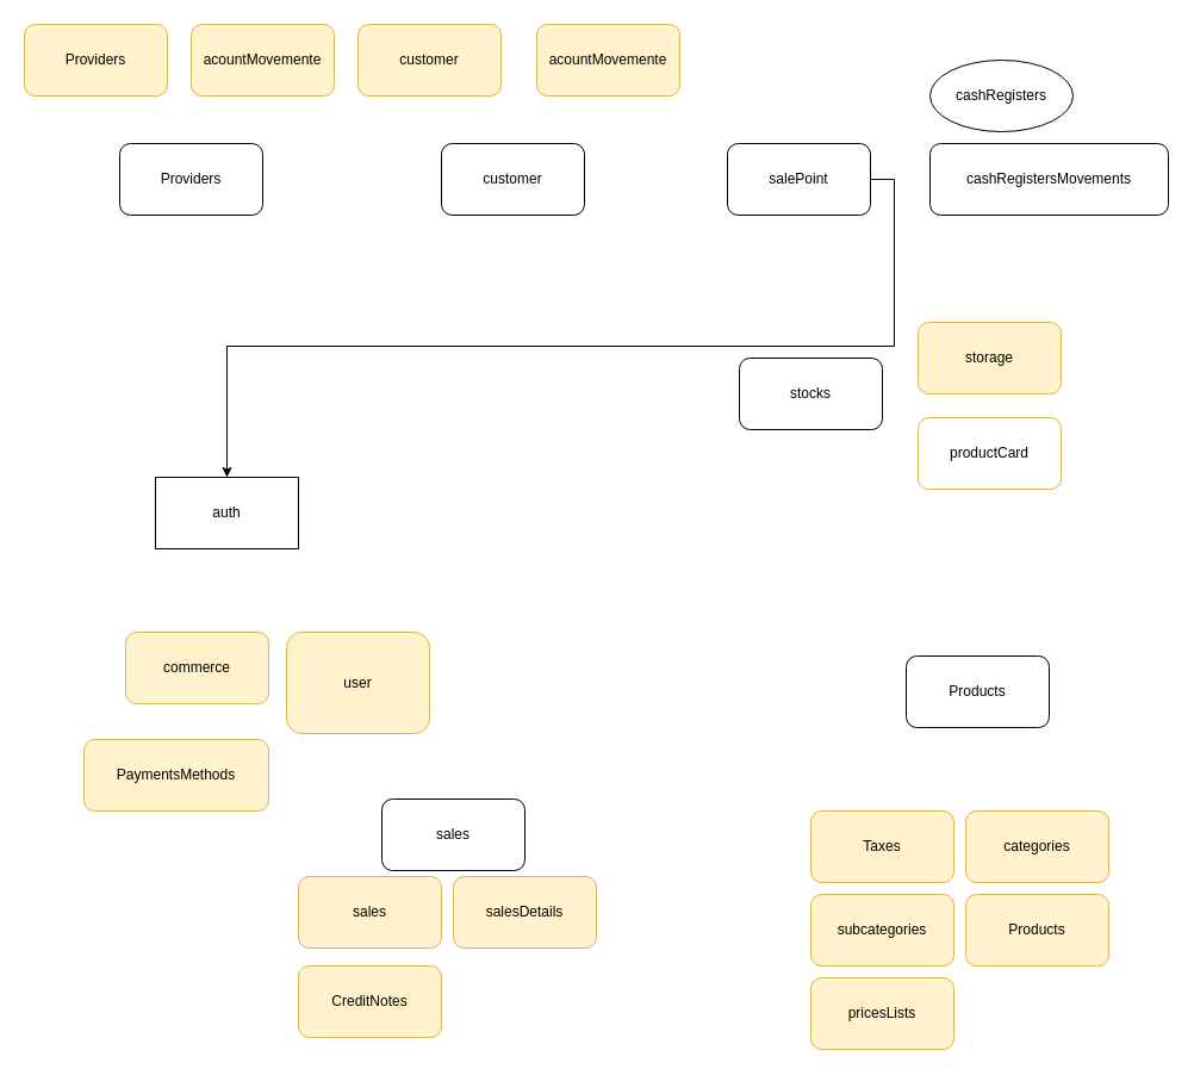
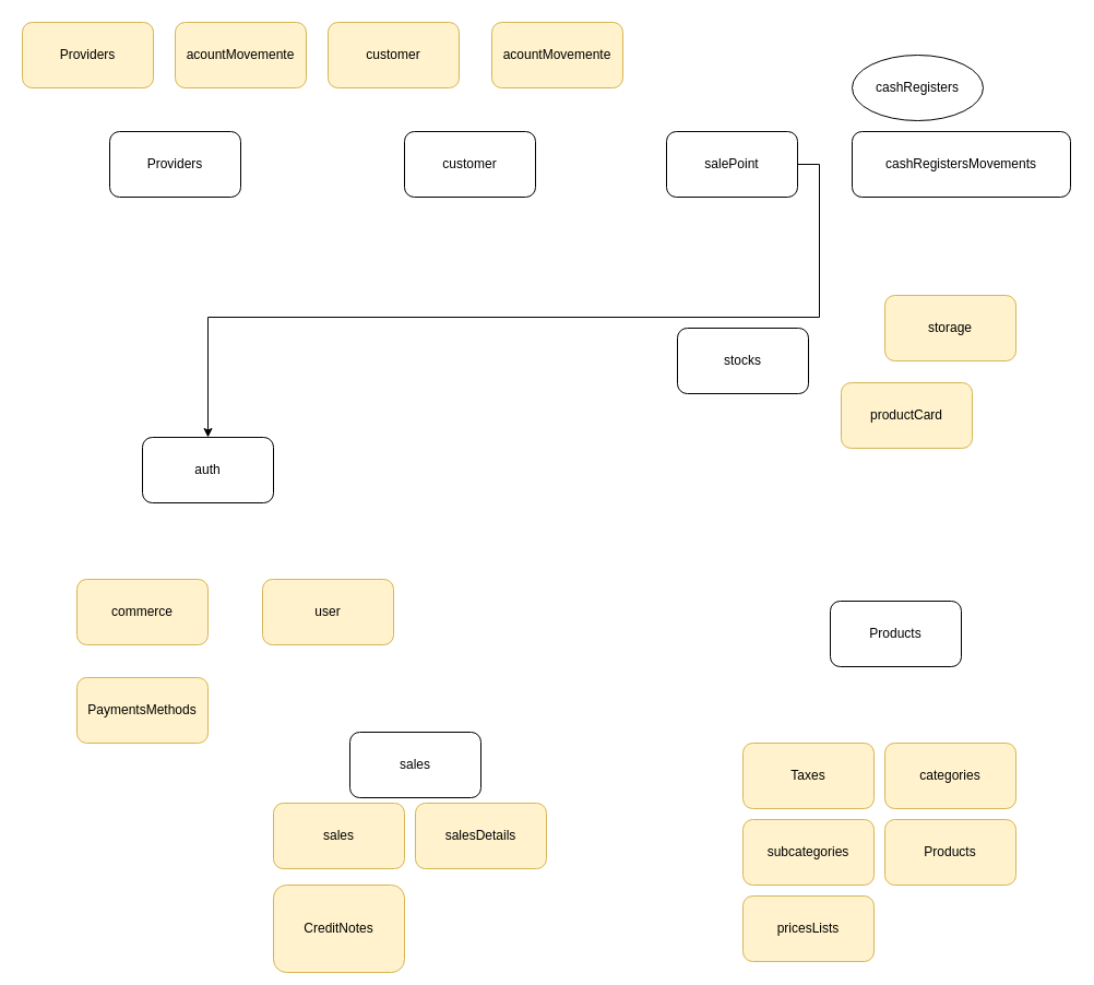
  <mxCell id="0" />
  <mxCell id="1" parent="0" />
- <mxCell id="2" value="user" style="rounded=1;whiteSpace=wrap;html=1;fillColor=#fff2cc;strokeColor=#d6b656;" parent="1" vertex="1"><mxGeometry x="240" y="530" width="120" height="85" as="geometry" /></mxCell>
- <mxCell id="3" value="commerce" style="rounded=1;whiteSpace=wrap;html=1;fillColor=#fff2cc;strokeColor=#d6b656;" parent="1" vertex="1"><mxGeometry x="105" y="530" width="120" height="60" as="geometry" /></mxCell>
+ <mxCell id="2" value="user" style="rounded=1;whiteSpace=wrap;html=1;fillColor=#fff2cc;strokeColor=#d6b656;" parent="1" vertex="1"><mxGeometry x="240" y="530" width="120" height="60" as="geometry" /></mxCell>
+ <mxCell id="3" value="commerce" style="rounded=1;whiteSpace=wrap;html=1;fillColor=#fff2cc;strokeColor=#d6b656;" parent="1" vertex="1"><mxGeometry x="70" y="530" width="120" height="60" as="geometry" /></mxCell>
  <mxCell id="4" style="edgeStyle=orthogonalEdgeStyle;rounded=0;orthogonalLoop=1;jettySize=auto;html=1;exitX=1;exitY=0.5;exitDx=0;exitDy=0;" parent="1" source="5" target="24" edge="1"><mxGeometry relative="1" as="geometry" /></mxCell>
  <mxCell id="5" value="salePoint" style="rounded=1;whiteSpace=wrap;html=1;" parent="1" vertex="1"><mxGeometry x="610" y="120" width="120" height="60" as="geometry" /></mxCell>
  <mxCell id="6" value="Products" style="rounded=1;whiteSpace=wrap;html=1;" parent="1" vertex="1"><mxGeometry x="760" y="550" width="120" height="60" as="geometry" /></mxCell>
- <mxCell id="7" value="storage" style="rounded=1;whiteSpace=wrap;html=1;fillColor=#fff2cc;strokeColor=#d6b656;" parent="1" vertex="1"><mxGeometry x="770" y="270" width="120" height="60" as="geometry" /></mxCell>
+ <mxCell id="7" value="storage" style="rounded=1;whiteSpace=wrap;html=1;fillColor=#fff2cc;strokeColor=#d6b656;" parent="1" vertex="1"><mxGeometry x="810" y="270" width="120" height="60" as="geometry" /></mxCell>
  <mxCell id="8" value="sales" style="rounded=1;whiteSpace=wrap;html=1;" parent="1" vertex="1"><mxGeometry x="320" y="670" width="120" height="60" as="geometry" /></mxCell>
  <mxCell id="9" value="stocks" style="rounded=1;whiteSpace=wrap;html=1;" parent="1" vertex="1"><mxGeometry x="620" y="300" width="120" height="60" as="geometry" /></mxCell>
  <mxCell id="10" value="Products" style="rounded=1;whiteSpace=wrap;html=1;fillColor=#fff2cc;strokeColor=#d6b656;" parent="1" vertex="1"><mxGeometry x="810" y="750" width="120" height="60" as="geometry" /></mxCell>
  <mxCell id="11" value="categories" style="rounded=1;whiteSpace=wrap;html=1;fillColor=#fff2cc;strokeColor=#d6b656;" parent="1" vertex="1"><mxGeometry x="810" y="680" width="120" height="60" as="geometry" /></mxCell>
  <mxCell id="12" value="subcategories" style="rounded=1;whiteSpace=wrap;html=1;fillColor=#fff2cc;strokeColor=#d6b656;" parent="1" vertex="1"><mxGeometry x="680" y="750" width="120" height="60" as="geometry" /></mxCell>
  <mxCell id="13" value="pricesLists" style="rounded=1;whiteSpace=wrap;html=1;fillColor=#fff2cc;strokeColor=#d6b656;" parent="1" vertex="1"><mxGeometry x="680" y="820" width="120" height="60" as="geometry" /></mxCell>
  <mxCell id="14" value="cashRegisters" style="ellipse;whiteSpace=wrap;html=1;" parent="1" vertex="1"><mxGeometry x="780" y="50" width="120" height="60" as="geometry" /></mxCell>
  <mxCell id="15" value="cashRegistersMovements" style="rounded=1;whiteSpace=wrap;html=1;" parent="1" vertex="1"><mxGeometry x="780" y="120" width="200" height="60" as="geometry" /></mxCell>
  <mxCell id="16" value="Taxes" style="rounded=1;whiteSpace=wrap;html=1;fillColor=#fff2cc;strokeColor=#d6b656;" parent="1" vertex="1"><mxGeometry x="680" y="680" width="120" height="60" as="geometry" /></mxCell>
- <mxCell id="17" value="productCard" style="rounded=1;whiteSpace=wrap;html=1;fillColor=#ffffff;strokeColor=#d6b656;" parent="1" vertex="1"><mxGeometry x="770" y="350" width="120" height="60" as="geometry" /></mxCell>
+ <mxCell id="17" value="productCard" style="rounded=1;whiteSpace=wrap;html=1;fillColor=#fff2cc;strokeColor=#d6b656;" parent="1" vertex="1"><mxGeometry x="770" y="350" width="120" height="60" as="geometry" /></mxCell>
  <mxCell id="18" value="customer" style="rounded=1;whiteSpace=wrap;html=1;" parent="1" vertex="1"><mxGeometry x="370" y="120" width="120" height="60" as="geometry" /></mxCell>
  <mxCell id="19" value="customer" style="rounded=1;whiteSpace=wrap;html=1;fillColor=#fff2cc;strokeColor=#d6b656;" parent="1" vertex="1"><mxGeometry x="300" y="20" width="120" height="60" as="geometry" /></mxCell>
  <mxCell id="20" value="acountMovemente" style="rounded=1;whiteSpace=wrap;html=1;fillColor=#fff2cc;strokeColor=#d6b656;" parent="1" vertex="1"><mxGeometry x="450" y="20" width="120" height="60" as="geometry" /></mxCell>
  <mxCell id="21" value="Providers" style="rounded=1;whiteSpace=wrap;html=1;" parent="1" vertex="1"><mxGeometry x="100" y="120" width="120" height="60" as="geometry" /></mxCell>
  <mxCell id="22" value="Providers" style="rounded=1;whiteSpace=wrap;html=1;fillColor=#fff2cc;strokeColor=#d6b656;" parent="1" vertex="1"><mxGeometry x="20" y="20" width="120" height="60" as="geometry" /></mxCell>
  <mxCell id="23" value="acountMovemente" style="rounded=1;whiteSpace=wrap;html=1;fillColor=#fff2cc;strokeColor=#d6b656;" parent="1" vertex="1"><mxGeometry x="160" y="20" width="120" height="60" as="geometry" /></mxCell>
- <mxCell id="24" value="auth" style="whiteSpace=wrap;html=1;rounded=0;" parent="1" vertex="1"><mxGeometry x="130" y="400" width="120" height="60" as="geometry" /></mxCell>
+ <mxCell id="24" value="auth" style="rounded=1;whiteSpace=wrap;html=1;" parent="1" vertex="1"><mxGeometry x="130" y="400" width="120" height="60" as="geometry" /></mxCell>
  <mxCell id="25" value="sales" style="rounded=1;whiteSpace=wrap;html=1;fillColor=#fff2cc;strokeColor=#d6b656;" parent="1" vertex="1"><mxGeometry x="250" y="735" width="120" height="60" as="geometry" /></mxCell>
  <mxCell id="26" value="salesDetails" style="rounded=1;whiteSpace=wrap;html=1;fillColor=#fff2cc;strokeColor=#d6b656;" parent="1" vertex="1"><mxGeometry x="380" y="735" width="120" height="60" as="geometry" /></mxCell>
- <mxCell id="27" value="PaymentsMethods" style="rounded=1;whiteSpace=wrap;html=1;fillColor=#fff2cc;strokeColor=#d6b656;" parent="1" vertex="1"><mxGeometry x="70" y="620" width="155" height="60" as="geometry" /></mxCell>
- <mxCell id="28" value="CreditNotes" style="rounded=1;whiteSpace=wrap;html=1;fillColor=#fff2cc;strokeColor=#d6b656;" parent="1" vertex="1"><mxGeometry x="250" y="810" width="120" height="60" as="geometry" /></mxCell>
+ <mxCell id="27" value="PaymentsMethods" style="rounded=1;whiteSpace=wrap;html=1;fillColor=#fff2cc;strokeColor=#d6b656;" parent="1" vertex="1"><mxGeometry x="70" y="620" width="120" height="60" as="geometry" /></mxCell>
+ <mxCell id="28" value="CreditNotes" style="rounded=1;whiteSpace=wrap;html=1;fillColor=#fff2cc;strokeColor=#d6b656;" parent="1" vertex="1"><mxGeometry x="250" y="810" width="120" height="80" as="geometry" /></mxCell>
